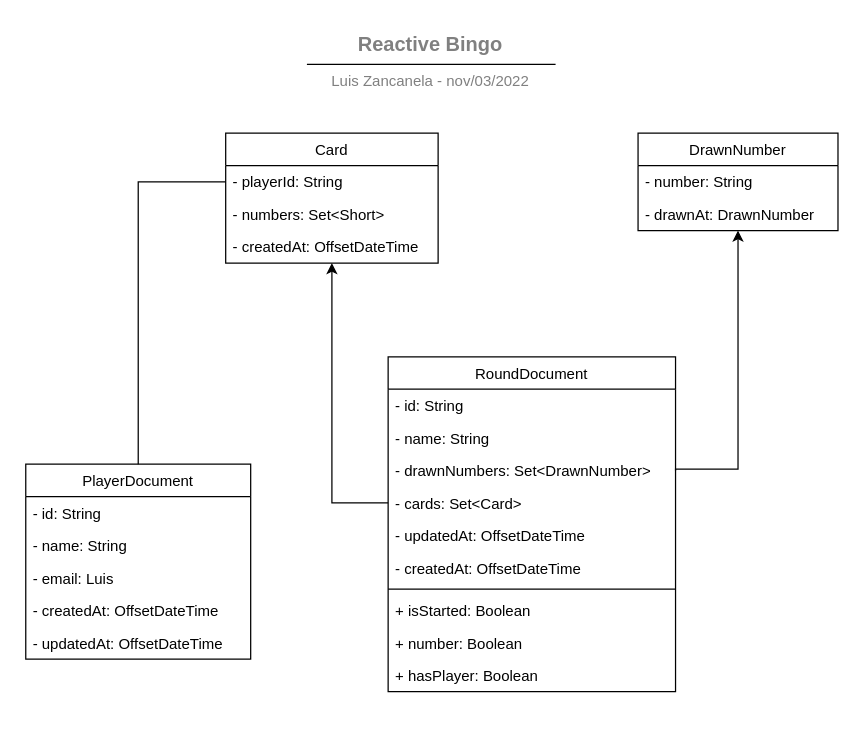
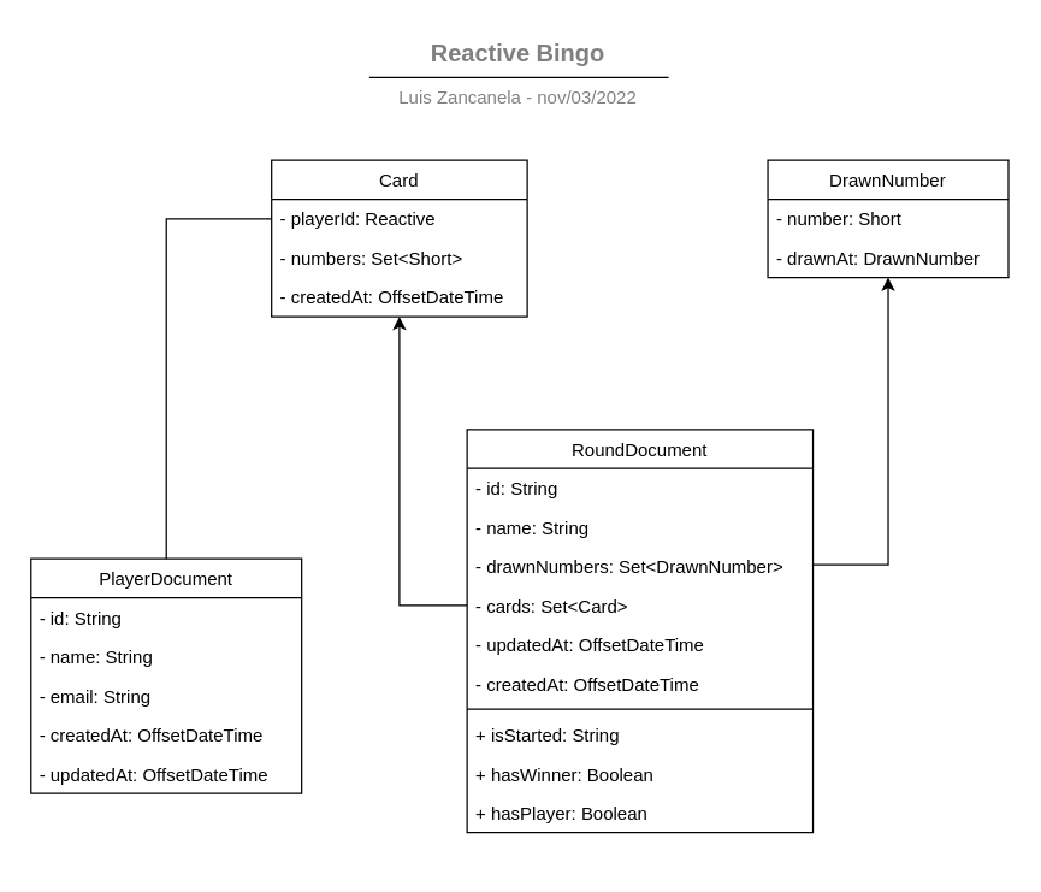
  <mxCell id="0" />
  <mxCell id="1" parent="0" />
  <mxCell id="2" value="" style="group" vertex="1" connectable="0" parent="1"><mxGeometry x="20" y="126" width="650" height="445" as="geometry" /></mxCell>
  <mxCell id="3" value="" style="group" vertex="1" connectable="0" parent="2"><mxGeometry y="-20" width="650" height="421" as="geometry" /></mxCell>
  <mxCell id="4" value="Card" style="swimlane;fontStyle=0;align=center;verticalAlign=top;childLayout=stackLayout;horizontal=1;startSize=26;horizontalStack=0;resizeParent=1;resizeLast=0;collapsible=1;marginBottom=0;rounded=0;shadow=0;strokeWidth=1;" parent="3" vertex="1"><mxGeometry x="160" width="170" height="104" as="geometry"><mxRectangle x="230" y="140" width="160" height="26" as="alternateBounds" /></mxGeometry></mxCell>
- <mxCell id="5" value="- playerId: String" style="text;align=left;verticalAlign=top;spacingLeft=4;spacingRight=4;overflow=hidden;rotatable=0;points=[[0,0.5],[1,0.5]];portConstraint=eastwest;rounded=0;shadow=0;html=0;" parent="4" vertex="1"><mxGeometry y="26" width="170" height="26" as="geometry" /></mxCell>
+ <mxCell id="5" value="- playerId: Reactive" style="text;align=left;verticalAlign=top;spacingLeft=4;spacingRight=4;overflow=hidden;rotatable=0;points=[[0,0.5],[1,0.5]];portConstraint=eastwest;rounded=0;shadow=0;html=0;" parent="4" vertex="1"><mxGeometry y="26" width="170" height="26" as="geometry" /></mxCell>
  <mxCell id="6" value="- numbers: Set&lt;Short&gt;" style="text;align=left;verticalAlign=top;spacingLeft=4;spacingRight=4;overflow=hidden;rotatable=0;points=[[0,0.5],[1,0.5]];portConstraint=eastwest;rounded=0;shadow=0;html=0;" vertex="1" parent="4"><mxGeometry y="52" width="170" height="26" as="geometry" /></mxCell>
  <mxCell id="7" value="- createdAt: OffsetDateTime" style="text;align=left;verticalAlign=top;spacingLeft=4;spacingRight=4;overflow=hidden;rotatable=0;points=[[0,0.5],[1,0.5]];portConstraint=eastwest;rounded=0;shadow=0;html=0;" vertex="1" parent="4"><mxGeometry y="78" width="170" height="26" as="geometry" /></mxCell>
  <mxCell id="8" value="PlayerDocument" style="swimlane;fontStyle=0;align=center;verticalAlign=top;childLayout=stackLayout;horizontal=1;startSize=26;horizontalStack=0;resizeParent=1;resizeLast=0;collapsible=1;marginBottom=0;rounded=0;shadow=0;strokeWidth=1;" parent="3" vertex="1"><mxGeometry y="265" width="180" height="156" as="geometry"><mxRectangle x="130" y="380" width="160" height="26" as="alternateBounds" /></mxGeometry></mxCell>
  <mxCell id="9" value="- id: String" style="text;align=left;verticalAlign=top;spacingLeft=4;spacingRight=4;overflow=hidden;rotatable=0;points=[[0,0.5],[1,0.5]];portConstraint=eastwest;" parent="8" vertex="1"><mxGeometry y="26" width="180" height="26" as="geometry" /></mxCell>
  <mxCell id="10" value="- name: String" style="text;align=left;verticalAlign=top;spacingLeft=4;spacingRight=4;overflow=hidden;rotatable=0;points=[[0,0.5],[1,0.5]];portConstraint=eastwest;rounded=0;shadow=0;html=0;" parent="8" vertex="1"><mxGeometry y="52" width="180" height="26" as="geometry" /></mxCell>
- <mxCell id="11" value="- email: Luis" style="text;align=left;verticalAlign=top;spacingLeft=4;spacingRight=4;overflow=hidden;rotatable=0;points=[[0,0.5],[1,0.5]];portConstraint=eastwest;rounded=0;shadow=0;html=0;" vertex="1" parent="8"><mxGeometry y="78" width="180" height="26" as="geometry" /></mxCell>
+ <mxCell id="11" value="- email: String" style="text;align=left;verticalAlign=top;spacingLeft=4;spacingRight=4;overflow=hidden;rotatable=0;points=[[0,0.5],[1,0.5]];portConstraint=eastwest;rounded=0;shadow=0;html=0;" vertex="1" parent="8"><mxGeometry y="78" width="180" height="26" as="geometry" /></mxCell>
  <mxCell id="12" value="- createdAt: OffsetDateTime" style="text;align=left;verticalAlign=top;spacingLeft=4;spacingRight=4;overflow=hidden;rotatable=0;points=[[0,0.5],[1,0.5]];portConstraint=eastwest;rounded=0;shadow=0;html=0;" vertex="1" parent="8"><mxGeometry y="104" width="180" height="26" as="geometry" /></mxCell>
  <mxCell id="13" value="- updatedAt: OffsetDateTime" style="text;align=left;verticalAlign=top;spacingLeft=4;spacingRight=4;overflow=hidden;rotatable=0;points=[[0,0.5],[1,0.5]];portConstraint=eastwest;rounded=0;shadow=0;html=0;" vertex="1" parent="8"><mxGeometry y="130" width="180" height="26" as="geometry" /></mxCell>
  <mxCell id="14" value="RoundDocument" style="swimlane;fontStyle=0;align=center;verticalAlign=top;childLayout=stackLayout;horizontal=1;startSize=26;horizontalStack=0;resizeParent=1;resizeLast=0;collapsible=1;marginBottom=0;rounded=0;shadow=0;strokeWidth=1;" parent="3" vertex="1"><mxGeometry x="290" y="179" width="230" height="268" as="geometry"><mxRectangle x="340" y="380" width="170" height="26" as="alternateBounds" /></mxGeometry></mxCell>
  <mxCell id="15" value="- id: String" style="text;align=left;verticalAlign=top;spacingLeft=4;spacingRight=4;overflow=hidden;rotatable=0;points=[[0,0.5],[1,0.5]];portConstraint=eastwest;" parent="14" vertex="1"><mxGeometry y="26" width="230" height="26" as="geometry" /></mxCell>
  <mxCell id="16" value="- name: String" style="text;align=left;verticalAlign=top;spacingLeft=4;spacingRight=4;overflow=hidden;rotatable=0;points=[[0,0.5],[1,0.5]];portConstraint=eastwest;" vertex="1" parent="14"><mxGeometry y="52" width="230" height="26" as="geometry" /></mxCell>
  <mxCell id="17" value="- drawnNumbers: Set&lt;DrawnNumber&gt;" style="text;align=left;verticalAlign=top;spacingLeft=4;spacingRight=4;overflow=hidden;rotatable=0;points=[[0,0.5],[1,0.5]];portConstraint=eastwest;" vertex="1" parent="14"><mxGeometry y="78" width="230" height="26" as="geometry" /></mxCell>
  <mxCell id="18" value="- cards: Set&lt;Card&gt;" style="text;align=left;verticalAlign=top;spacingLeft=4;spacingRight=4;overflow=hidden;rotatable=0;points=[[0,0.5],[1,0.5]];portConstraint=eastwest;" vertex="1" parent="14"><mxGeometry y="104" width="230" height="26" as="geometry" /></mxCell>
  <mxCell id="19" value="- updatedAt: OffsetDateTime" style="text;align=left;verticalAlign=top;spacingLeft=4;spacingRight=4;overflow=hidden;rotatable=0;points=[[0,0.5],[1,0.5]];portConstraint=eastwest;rounded=0;shadow=0;html=0;" vertex="1" parent="14"><mxGeometry y="130" width="230" height="26" as="geometry" /></mxCell>
  <mxCell id="20" value="- createdAt: OffsetDateTime" style="text;align=left;verticalAlign=top;spacingLeft=4;spacingRight=4;overflow=hidden;rotatable=0;points=[[0,0.5],[1,0.5]];portConstraint=eastwest;rounded=0;shadow=0;html=0;" vertex="1" parent="14"><mxGeometry y="156" width="230" height="26" as="geometry" /></mxCell>
  <mxCell id="21" value="" style="line;strokeWidth=1;fillColor=none;align=left;verticalAlign=middle;spacingTop=-1;spacingLeft=3;spacingRight=3;rotatable=0;labelPosition=right;points=[];portConstraint=eastwest;strokeColor=inherit;" vertex="1" parent="14"><mxGeometry y="182" width="230" height="8" as="geometry" /></mxCell>
- <mxCell id="22" value="+ isStarted: Boolean" style="text;align=left;verticalAlign=top;spacingLeft=4;spacingRight=4;overflow=hidden;rotatable=0;points=[[0,0.5],[1,0.5]];portConstraint=eastwest;rounded=0;shadow=0;html=0;" vertex="1" parent="14"><mxGeometry y="190" width="230" height="26" as="geometry" /></mxCell>
- <mxCell id="23" value="+ number: Boolean" style="text;align=left;verticalAlign=top;spacingLeft=4;spacingRight=4;overflow=hidden;rotatable=0;points=[[0,0.5],[1,0.5]];portConstraint=eastwest;rounded=0;shadow=0;html=0;" vertex="1" parent="14"><mxGeometry y="216" width="230" height="26" as="geometry" /></mxCell>
+ <mxCell id="22" value="+ isStarted: String" style="text;align=left;verticalAlign=top;spacingLeft=4;spacingRight=4;overflow=hidden;rotatable=0;points=[[0,0.5],[1,0.5]];portConstraint=eastwest;rounded=0;shadow=0;html=0;" vertex="1" parent="14"><mxGeometry y="190" width="230" height="26" as="geometry" /></mxCell>
+ <mxCell id="23" value="+ hasWinner: Boolean" style="text;align=left;verticalAlign=top;spacingLeft=4;spacingRight=4;overflow=hidden;rotatable=0;points=[[0,0.5],[1,0.5]];portConstraint=eastwest;rounded=0;shadow=0;html=0;" vertex="1" parent="14"><mxGeometry y="216" width="230" height="26" as="geometry" /></mxCell>
  <mxCell id="24" value="+ hasPlayer: Boolean" style="text;align=left;verticalAlign=top;spacingLeft=4;spacingRight=4;overflow=hidden;rotatable=0;points=[[0,0.5],[1,0.5]];portConstraint=eastwest;rounded=0;shadow=0;html=0;" vertex="1" parent="14"><mxGeometry y="242" width="230" height="26" as="geometry" /></mxCell>
  <mxCell id="25" value="DrawnNumber" style="swimlane;fontStyle=0;align=center;verticalAlign=top;childLayout=stackLayout;horizontal=1;startSize=26;horizontalStack=0;resizeParent=1;resizeLast=0;collapsible=1;marginBottom=0;rounded=0;shadow=0;strokeWidth=1;" vertex="1" parent="3"><mxGeometry x="490" width="160" height="78" as="geometry"><mxRectangle x="230" y="140" width="160" height="26" as="alternateBounds" /></mxGeometry></mxCell>
- <mxCell id="26" value="- number: String" style="text;align=left;verticalAlign=top;spacingLeft=4;spacingRight=4;overflow=hidden;rotatable=0;points=[[0,0.5],[1,0.5]];portConstraint=eastwest;rounded=0;shadow=0;html=0;" vertex="1" parent="25"><mxGeometry y="26" width="160" height="26" as="geometry" /></mxCell>
+ <mxCell id="26" value="- number: Short" style="text;align=left;verticalAlign=top;spacingLeft=4;spacingRight=4;overflow=hidden;rotatable=0;points=[[0,0.5],[1,0.5]];portConstraint=eastwest;rounded=0;shadow=0;html=0;" vertex="1" parent="25"><mxGeometry y="26" width="160" height="26" as="geometry" /></mxCell>
  <mxCell id="27" value="- drawnAt: DrawnNumber" style="text;align=left;verticalAlign=top;spacingLeft=4;spacingRight=4;overflow=hidden;rotatable=0;points=[[0,0.5],[1,0.5]];portConstraint=eastwest;rounded=0;shadow=0;html=0;" vertex="1" parent="25"><mxGeometry y="52" width="160" height="26" as="geometry" /></mxCell>
  <mxCell id="28" style="edgeStyle=orthogonalEdgeStyle;rounded=0;orthogonalLoop=1;jettySize=auto;html=1;entryX=0.5;entryY=0;entryDx=0;entryDy=0;endArrow=none;" edge="1" parent="3" source="5" target="8"><mxGeometry relative="1" as="geometry"><mxPoint x="90" y="260" as="targetPoint" /></mxGeometry></mxCell>
  <mxCell id="29" style="edgeStyle=orthogonalEdgeStyle;rounded=0;orthogonalLoop=1;jettySize=auto;html=1;exitX=1;exitY=0.5;exitDx=0;exitDy=0;" edge="1" parent="3" source="17" target="27"><mxGeometry relative="1" as="geometry"><mxPoint x="540" y="169" as="targetPoint" /><Array as="points"><mxPoint x="520" y="269" /><mxPoint x="570" y="269" /></Array></mxGeometry></mxCell>
  <mxCell id="30" style="edgeStyle=orthogonalEdgeStyle;rounded=0;orthogonalLoop=1;jettySize=auto;html=1;exitX=0;exitY=0.5;exitDx=0;exitDy=0;" edge="1" parent="3" source="18" target="7"><mxGeometry relative="1" as="geometry"><mxPoint x="245" y="130" as="targetPoint" /><Array as="points"><mxPoint x="245" y="296" /></Array></mxGeometry></mxCell>
  <mxCell id="31" value="Reactive Bingo" style="text;html=1;strokeColor=none;fillColor=none;align=center;verticalAlign=middle;whiteSpace=wrap;rounded=0;fontStyle=1;fontSize=16;fontColor=#808080;" vertex="1" parent="1"><mxGeometry x="256" y="20" width="176" height="30" as="geometry" /></mxCell>
  <mxCell id="32" value="Luis Zancanela - nov/03/2022" style="text;html=1;strokeColor=none;fillColor=none;align=center;verticalAlign=middle;whiteSpace=wrap;rounded=0;fontStyle=0;fontSize=12;fontColor=#808080;" vertex="1" parent="1"><mxGeometry x="222" y="50" width="244" height="30" as="geometry" /></mxCell>
  <mxCell id="33" value="" style="line;strokeWidth=1;fillColor=none;align=left;verticalAlign=middle;spacingTop=-1;spacingLeft=3;spacingRight=3;rotatable=0;labelPosition=right;points=[];portConstraint=eastwest;strokeColor=inherit;fontColor=#808080;shadow=0;sketch=0;labelBorderColor=#808080;" vertex="1" parent="1"><mxGeometry x="245" y="47" width="199" height="8" as="geometry" /></mxCell>
